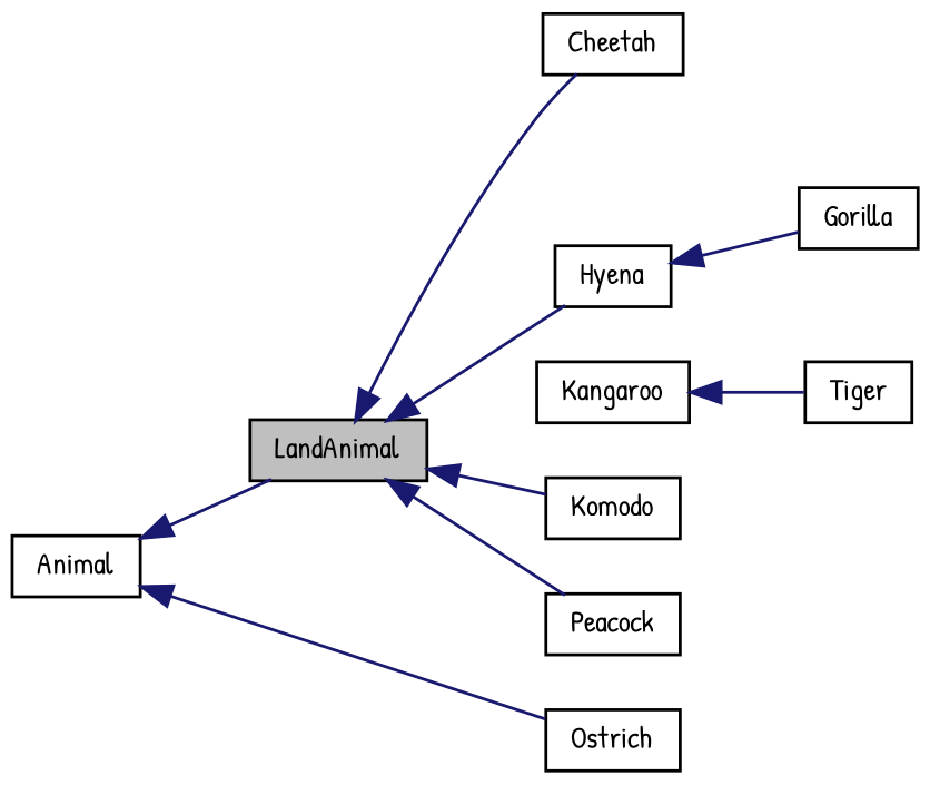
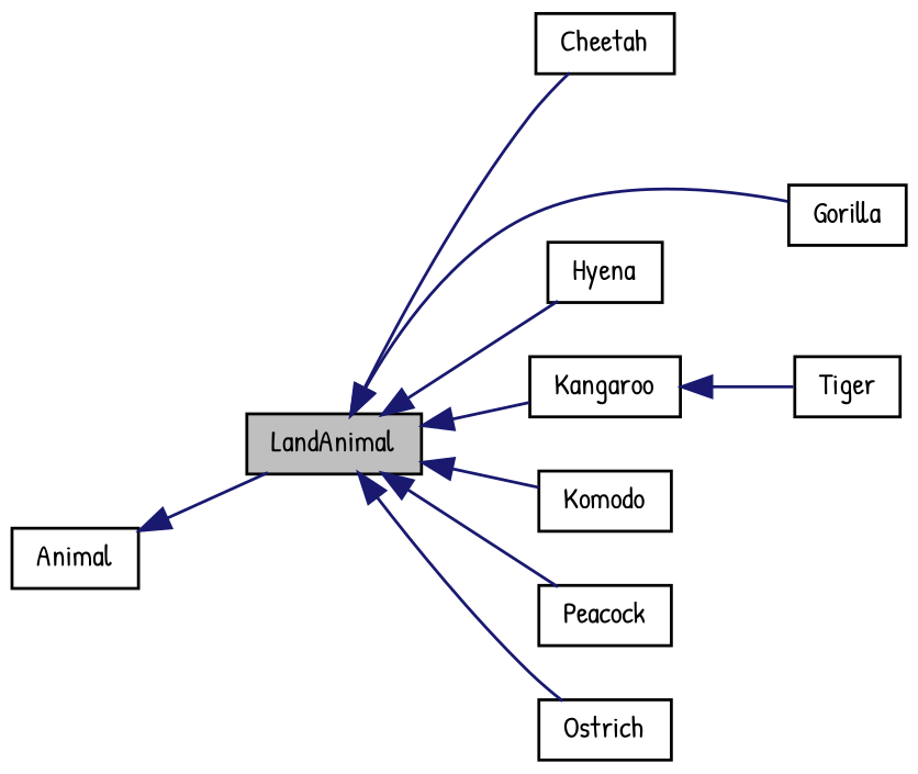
  digraph {
    fontname="Patrick Hand"
    rankdir=LR
    node [color=black fillcolor=white fontname="Patrick Hand" fontsize=10 shape=record style=filled]
    edge [color=midnightblue dir=back fontname="Patrick Hand" fontsize=10 labelfontname=Helvetica labelfontsize=10 style=solid]
    n1 [fillcolor=grey75 fontcolor=black height=0.2 label=LandAnimal width=0.4]
    n2 [height=0.2 label=Cheetah width=0.4]
    n3 [height=0.2 label=Gorilla width=0.4]
    n4 [height=0.2 label=Hyena width=0.4]
    n5 [height=0.2 label=Kangaroo width=0.4]
    n6 [height=0.2 label=Komodo width=0.4]
    n7 [height=0.2 label=Ostrich width=0.4]
    n8 [height=0.2 label=Peacock width=0.4]
    n9 [height=0.2 label=Tiger width=0.4]
    n10 [height=0.2 label=Animal width=0.4]
    n1 -> n2
-   n4 -> n3
+   n1 -> n3
    n1 -> n4
+   n1 -> n5
    n1 -> n6
-   n10 -> n7
+   n1 -> n7
    n1 -> n8
    n5 -> n9
    n10 -> n1
  }
